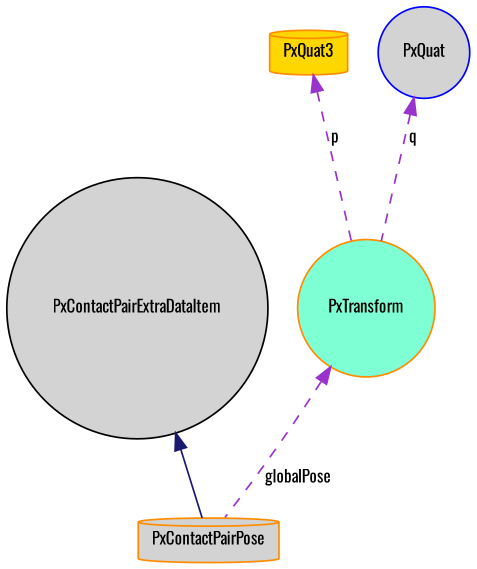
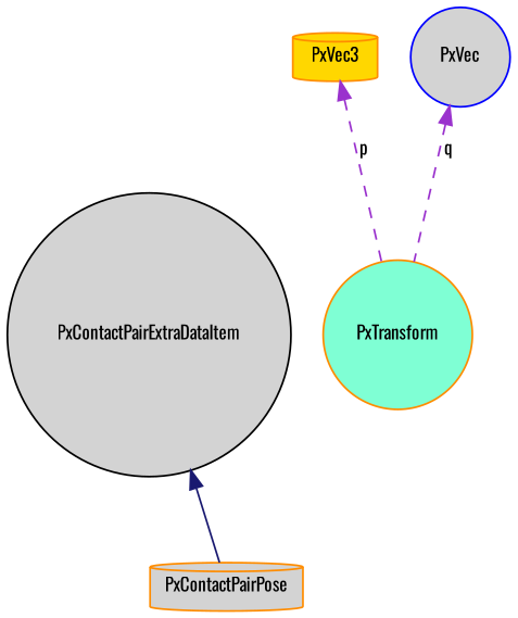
  digraph {
    fontname=Oswald
    node [color=darkorange fillcolor=lightgrey fontname=Oswald fontsize=10 shape=circle style=filled]
    edge [color=darkorchid3 dir=back fontname=Oswald fontsize=10 labelfontname=Helvetica labelfontsize=10 style=dashed]
    n1 [fontcolor=black height=0.2 label=PxContactPairPose shape=cylinder width=0.4]
    n2 [color=black height=0.2 label=PxContactPairExtraDataItem width=0.4]
    n3 [fillcolor=aquamarine height=0.2 label=PxTransform width=0.4]
-   n4 [fillcolor=gold height=0.2 label=PxQuat3 shape=cylinder width=0.4]
-   n5 [color=blue height=0.2 label=PxQuat width=0.4]
+   n4 [fillcolor=gold height=0.2 label=PxVec3 shape=cylinder width=0.4]
+   n5 [color=blue height=0.2 label=PxVec width=0.4]
    n2 -> n1 [color=midnightblue style=solid]
-   n3 -> n1 [label=" globalPose"]
    n4 -> n3 [label=" p"]
    n5 -> n3 [label=" q"]
  }
